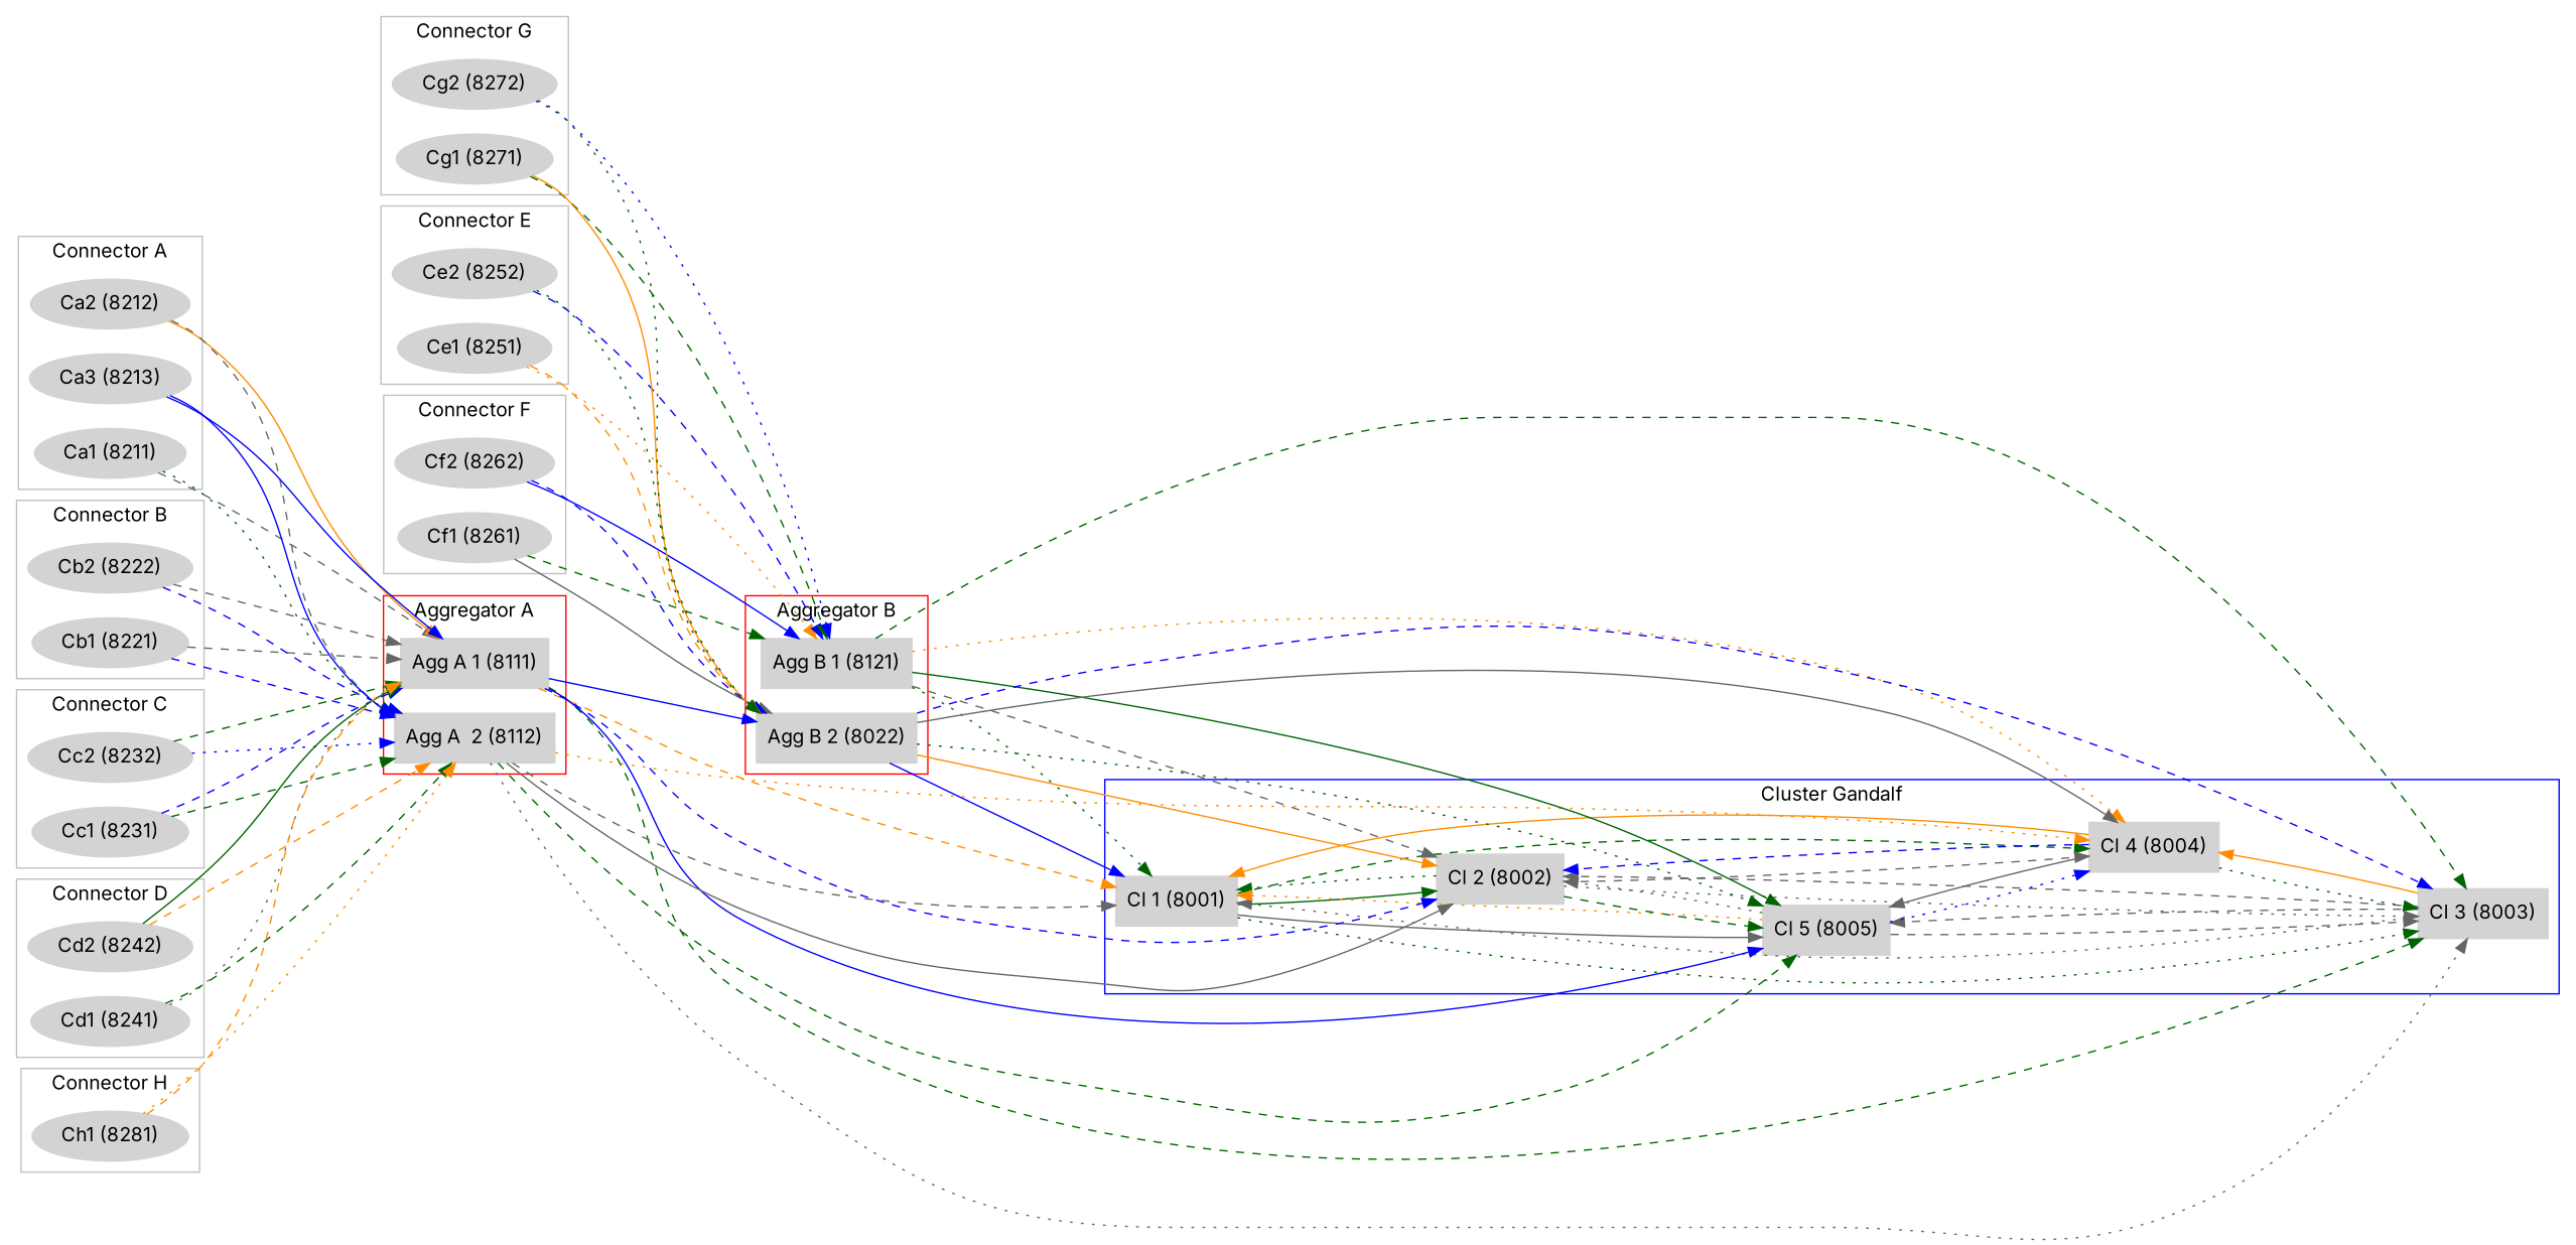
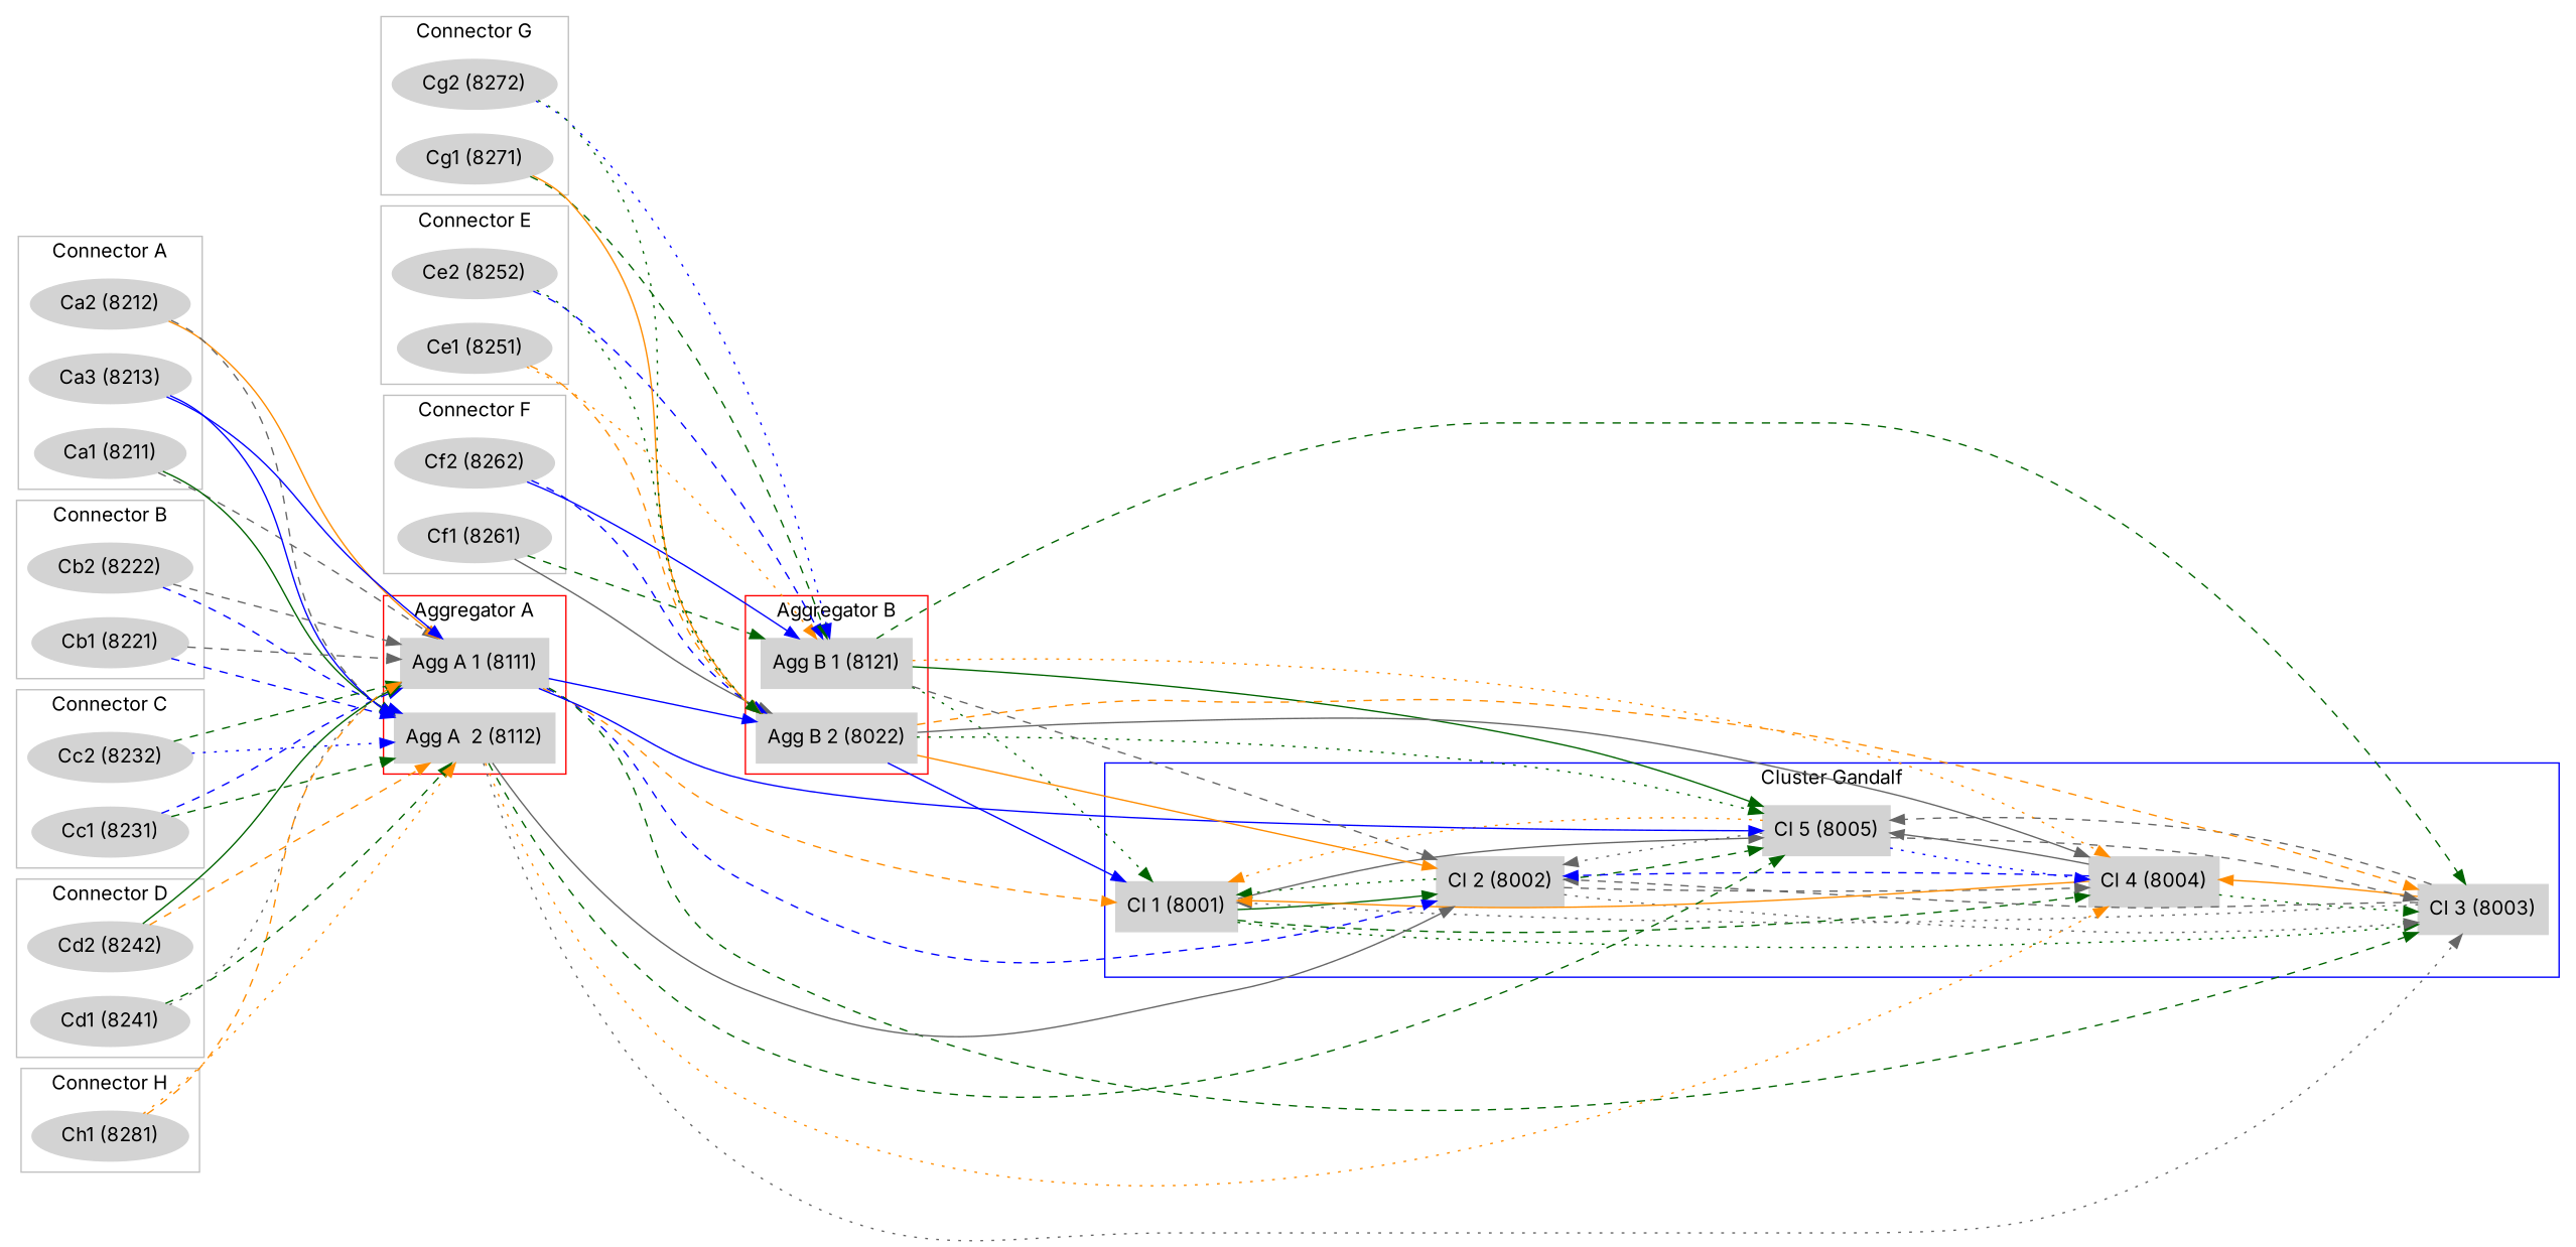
  digraph {
    fontname=Inter
    rankdir=LR
    ranksep=2
    node [color=lightgrey fontname=Inter style=filled]
    edge [color=darkgreen fontname=Inter style=dashed]
    n1 [label="Cl 1 (8001)" shape=box]
    n2 [label="Cl 2 (8002)" shape=box]
    n3 [label="Cl 3 (8003)" shape=box]
    n4 [label="Cl 4 (8004)" shape=box]
    n5 [label="Cl 5 (8005)" shape=box]
    n6 [label="Agg A 1 (8111)" shape=box]
    n7 [label="Agg A  2 (8112)" shape=box]
    n8 [label="Agg B 1 (8121)" shape=box]
    n9 [label="Agg B 2 (8022)" shape=box]
    n10 [label="Ca1 (8211)"]
    n11 [label="Ca2 (8212)"]
    n12 [label="Ca3 (8213)"]
    n13 [label="Cb1 (8221)"]
    n14 [label="Cb2 (8222)"]
    n15 [label="Cc1 (8231)"]
    n16 [label="Cc2 (8232)"]
    n17 [label="Cd1 (8241)"]
    n18 [label="Cd2 (8242)"]
    n19 [label="Ce1 (8251)"]
    n20 [label="Ce2 (8252)"]
    n21 [label="Cf1 (8261)"]
    n22 [label="Cf2 (8262)"]
    n23 [label="Cg1 (8271)"]
    n24 [label="Cg2 (8272)"]
    n25 [label="Ch1 (8281)"]
    subgraph cluster_1 {
      color=blue
      label="Cluster Gandalf"
      n1
      n2
      n3
      n4
      n5
    }
    subgraph cluster_2 {
      color=white
      subgraph cluster_3 {
        color=red
        label="Aggregator A"
        n6
        n7
      }
      subgraph cluster_4 {
        color=red
        label="Aggregator B"
        n8
        n9
      }
    }
    subgraph cluster_5 {
      color=grey
      label="Connector A"
      n10
      n11
      n12
    }
    subgraph cluster_6 {
      color=grey
      label="Connector B"
      n13
      n14
    }
    subgraph cluster_7 {
      color=grey
      label="Connector C"
      n15
      n16
    }
    subgraph cluster_8 {
      color=grey
      label="Connector D"
      n17
      n18
    }
    subgraph cluster_9 {
      color=grey
      label="Connector E"
      n19
      n20
    }
    subgraph cluster_10 {
      color=grey
      label="Connector F"
      n21
      n22
    }
    subgraph cluster_11 {
      color=grey
      label="Connector G"
      n23
      n24
    }
    subgraph cluster_12 {
      color=grey
      label="Connector H"
      n25
    }
    n1 -> n2 [style=solid]
    n1 -> n3 [style=dotted]
    n1 -> n4
    n1 -> n5 [color=gray40 style=solid]
    n2 -> n1 [style=dotted]
    n2 -> n3 [color=gray40 style=dotted]
    n2 -> n4 [color=gray40]
    n2 -> n5
    n3 -> n1 [color=gray40 style=dotted]
    n3 -> n2 [color=gray40]
    n3 -> n4 [color=darkorange style=solid]
    n3 -> n5 [color=gray40]
    n4 -> n1 [color=darkorange style=solid]
    n4 -> n2 [color=blue]
    n4 -> n3 [style=dotted]
    n4 -> n5 [color=gray40 style=solid]
    n5 -> n1 [color=darkorange style=dotted]
    n5 -> n2 [color=gray40 style=dotted]
    n5 -> n3 [color=gray40]
    n5 -> n4 [color=blue style=dotted]
    n6 -> n1 [color=darkorange]
    n6 -> n2 [color=blue]
    n6 -> n3
    n6 -> n5 [color=blue style=solid]
    n6 -> n9 [color=blue style=solid]
-   n7 -> n1 [color=gray40]
    n7 -> n2 [color=gray40 style=solid]
    n7 -> n3 [color=gray40 style=dotted]
    n7 -> n4 [color=darkorange style=dotted]
    n7 -> n5
    n8 -> n1 [style=dotted]
    n8 -> n2 [color=gray40]
    n8 -> n3
    n8 -> n4 [color=darkorange style=dotted]
    n8 -> n5 [style=solid]
    n9 -> n1 [color=blue style=solid]
    n9 -> n2 [color=darkorange style=solid]
-   n9 -> n3 [color=blue]
+   n9 -> n3 [color=darkorange]
    n9 -> n4 [color=gray40 style=solid]
    n9 -> n5 [style=dotted]
    n10 -> n6 [color=gray40]
-   n10 -> n7 [style=dotted]
+   n10 -> n7 [style=solid]
    n11 -> n6 [color=darkorange style=solid]
    n11 -> n7 [color=gray40]
    n12 -> n6 [color=blue style=solid]
    n12 -> n7 [color=blue style=solid]
    n13 -> n6 [color=gray40]
    n13 -> n7 [color=blue]
    n14 -> n6 [color=gray40]
    n14 -> n7 [color=blue]
    n15 -> n6 [color=blue]
    n15 -> n7
    n16 -> n6
    n16 -> n7 [color=blue style=dotted]
    n17 -> n6 [color=gray40 style=dotted]
    n17 -> n7
    n18 -> n6 [style=solid]
    n18 -> n7 [color=darkorange]
    n19 -> n8 [color=darkorange style=dotted]
    n19 -> n9 [color=darkorange]
    n20 -> n8 [color=blue]
    n20 -> n9 [style=dotted]
    n21 -> n8
    n21 -> n9 [color=gray40 style=solid]
    n22 -> n8 [color=blue style=solid]
    n22 -> n9 [color=blue]
    n23 -> n8
    n23 -> n9 [color=darkorange style=solid]
    n24 -> n8 [color=blue style=dotted]
    n24 -> n9 [style=dotted]
    n25 -> n6 [color=darkorange]
    n25 -> n7 [color=darkorange style=dotted]
  }
